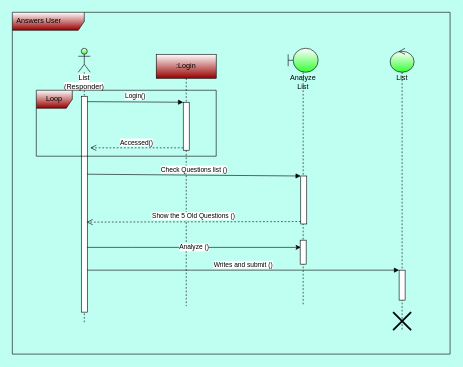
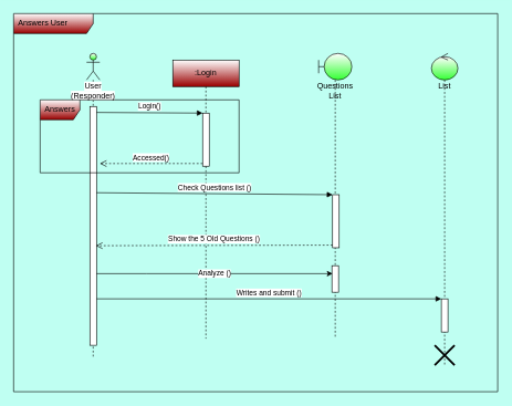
  <mxCell id="0" />
  <mxCell id="1" parent="0" />
  <mxCell id="2" value="Answers User" style="shape=umlFrame;whiteSpace=wrap;html=1;width=120;height=30;boundedLbl=1;verticalAlign=middle;align=left;spacingLeft=5;gradientColor=#990000;" vertex="1" parent="1"><mxGeometry x="20" y="20" width="730" height="570" as="geometry" /></mxCell>
- <mxCell id="3" value="&lt;span style=&quot;color: rgb(0 , 0 , 0) ; font-family: &amp;#34;helvetica&amp;#34; ; font-size: 12px ; font-style: normal ; font-weight: 400 ; letter-spacing: normal ; text-align: center ; text-indent: 0px ; text-transform: none ; word-spacing: 0px ; background-color: rgb(255 , 255 , 255) ; display: inline ; float: none&quot;&gt;List&lt;/span&gt;&lt;br style=&quot;color: rgb(0 , 0 , 0) ; font-family: &amp;#34;helvetica&amp;#34; ; font-size: 12px ; font-style: normal ; font-weight: 400 ; letter-spacing: normal ; text-align: center ; text-indent: 0px ; text-transform: none ; word-spacing: 0px ; background-color: rgb(255 , 255 , 255)&quot;&gt;&lt;span style=&quot;color: rgb(0 , 0 , 0) ; font-family: &amp;#34;helvetica&amp;#34; ; font-size: 12px ; font-style: normal ; font-weight: 400 ; letter-spacing: normal ; text-align: center ; text-indent: 0px ; text-transform: none ; word-spacing: 0px ; background-color: rgb(255 , 255 , 255) ; display: inline ; float: none&quot;&gt;(Responder)&lt;/span&gt;&lt;br&gt;" style="shape=umlLifeline;participant=umlActor;perimeter=lifelinePerimeter;whiteSpace=wrap;html=1;container=1;collapsible=0;recursiveResize=0;verticalAlign=top;spacingTop=36;outlineConnect=0;gradientColor=#33FF33;" vertex="1" parent="1"><mxGeometry x="130" y="80" width="20" height="460" as="geometry" /></mxCell>
+ <mxCell id="3" value="&lt;span style=&quot;color: rgb(0 , 0 , 0) ; font-family: &amp;#34;helvetica&amp;#34; ; font-size: 12px ; font-style: normal ; font-weight: 400 ; letter-spacing: normal ; text-align: center ; text-indent: 0px ; text-transform: none ; word-spacing: 0px ; background-color: rgb(255 , 255 , 255) ; display: inline ; float: none&quot;&gt;User&lt;/span&gt;&lt;br style=&quot;color: rgb(0 , 0 , 0) ; font-family: &amp;#34;helvetica&amp;#34; ; font-size: 12px ; font-style: normal ; font-weight: 400 ; letter-spacing: normal ; text-align: center ; text-indent: 0px ; text-transform: none ; word-spacing: 0px ; background-color: rgb(255 , 255 , 255)&quot;&gt;&lt;span style=&quot;color: rgb(0 , 0 , 0) ; font-family: &amp;#34;helvetica&amp;#34; ; font-size: 12px ; font-style: normal ; font-weight: 400 ; letter-spacing: normal ; text-align: center ; text-indent: 0px ; text-transform: none ; word-spacing: 0px ; background-color: rgb(255 , 255 , 255) ; display: inline ; float: none&quot;&gt;(Responder)&lt;/span&gt;&lt;br&gt;" style="shape=umlLifeline;participant=umlActor;perimeter=lifelinePerimeter;whiteSpace=wrap;html=1;container=1;collapsible=0;recursiveResize=0;verticalAlign=top;spacingTop=36;outlineConnect=0;gradientColor=#33FF33;" vertex="1" parent="1"><mxGeometry x="130" y="80" width="20" height="460" as="geometry" /></mxCell>
  <mxCell id="4" value="" style="html=1;points=[];perimeter=orthogonalPerimeter;" vertex="1" parent="3"><mxGeometry x="5" y="80" width="10" height="360" as="geometry" /></mxCell>
  <mxCell id="5" value=":Login" style="shape=umlLifeline;perimeter=lifelinePerimeter;whiteSpace=wrap;html=1;container=1;collapsible=0;recursiveResize=0;outlineConnect=0;gradientColor=#990000;" vertex="1" parent="1"><mxGeometry x="260" y="90" width="100" height="420" as="geometry" /></mxCell>
  <mxCell id="6" value="" style="html=1;points=[];perimeter=orthogonalPerimeter;" vertex="1" parent="5"><mxGeometry x="45" y="80" width="10" height="80" as="geometry" /></mxCell>
  <mxCell id="7" value="Login()" style="html=1;verticalAlign=bottom;endArrow=block;entryX=0;entryY=0;exitX=1;exitY=0.025;exitDx=0;exitDy=0;exitPerimeter=0;" edge="1" target="6" parent="1" source="4"><mxGeometry relative="1" as="geometry"><mxPoint x="235" y="170" as="sourcePoint" /></mxGeometry></mxCell>
  <mxCell id="8" value="Accessed()" style="html=1;verticalAlign=bottom;endArrow=open;dashed=1;endSize=8;exitX=0;exitY=0.95;entryX=1.5;entryY=0.239;entryDx=0;entryDy=0;entryPerimeter=0;" edge="1" source="6" parent="1" target="4"><mxGeometry relative="1" as="geometry"><mxPoint x="235" y="246" as="targetPoint" /></mxGeometry></mxCell>
- <mxCell id="9" value="Loop" style="shape=umlFrame;whiteSpace=wrap;html=1;gradientColor=#990000;" vertex="1" parent="1"><mxGeometry x="60" y="150" width="300" height="110" as="geometry" /></mxCell>
- <mxCell id="10" value="Analyze List" style="shape=umlLifeline;participant=umlBoundary;perimeter=lifelinePerimeter;whiteSpace=wrap;html=1;container=1;collapsible=0;recursiveResize=0;verticalAlign=top;spacingTop=36;outlineConnect=0;gradientColor=#33FF33;" vertex="1" parent="1"><mxGeometry x="480" y="80" width="50" height="430" as="geometry" /></mxCell>
+ <mxCell id="9" value="Answers" style="shape=umlFrame;whiteSpace=wrap;html=1;gradientColor=#990000;" vertex="1" parent="1"><mxGeometry x="60" y="150" width="300" height="110" as="geometry" /></mxCell>
+ <mxCell id="10" value="Questions List" style="shape=umlLifeline;participant=umlBoundary;perimeter=lifelinePerimeter;whiteSpace=wrap;html=1;container=1;collapsible=0;recursiveResize=0;verticalAlign=top;spacingTop=36;outlineConnect=0;gradientColor=#33FF33;" vertex="1" parent="1"><mxGeometry x="480" y="80" width="50" height="430" as="geometry" /></mxCell>
  <mxCell id="11" value="" style="html=1;points=[];perimeter=orthogonalPerimeter;" vertex="1" parent="10"><mxGeometry x="21" y="213" width="10" height="80" as="geometry" /></mxCell>
  <mxCell id="12" value="" style="html=1;points=[];perimeter=orthogonalPerimeter;" vertex="1" parent="10"><mxGeometry x="20" y="320" width="10" height="40" as="geometry" /></mxCell>
  <mxCell id="13" value="Check Questions list ()" style="html=1;verticalAlign=bottom;endArrow=block;entryX=0;entryY=0;exitX=0.9;exitY=0.325;exitDx=0;exitDy=0;exitPerimeter=0;" edge="1" target="11" parent="1"><mxGeometry relative="1" as="geometry"><mxPoint x="145" y="290" as="sourcePoint" /></mxGeometry></mxCell>
  <mxCell id="14" value="Show the 5 Old Questions ()" style="html=1;verticalAlign=bottom;endArrow=open;dashed=1;endSize=8;exitX=0;exitY=0.95;entryX=0.9;entryY=0.583;entryDx=0;entryDy=0;entryPerimeter=0;" edge="1" source="11" parent="1" target="4"><mxGeometry relative="1" as="geometry"><mxPoint x="431" y="369" as="targetPoint" /></mxGeometry></mxCell>
  <mxCell id="15" value="Analyze ()" style="edgeStyle=orthogonalEdgeStyle;rounded=0;orthogonalLoop=1;jettySize=auto;html=1;entryX=0.1;entryY=0.3;entryDx=0;entryDy=0;entryPerimeter=0;" edge="1" parent="1" source="4" target="12"><mxGeometry relative="1" as="geometry"><Array as="points"><mxPoint x="220" y="412" /><mxPoint x="220" y="412" /></Array></mxGeometry></mxCell>
  <mxCell id="16" value="List" style="shape=umlLifeline;participant=umlControl;perimeter=lifelinePerimeter;whiteSpace=wrap;html=1;container=1;collapsible=0;recursiveResize=0;verticalAlign=top;spacingTop=36;outlineConnect=0;gradientColor=#33FF33;" vertex="1" parent="1"><mxGeometry x="650" y="80" width="40" height="470" as="geometry" /></mxCell>
  <mxCell id="17" value="" style="html=1;points=[];perimeter=orthogonalPerimeter;" vertex="1" parent="16"><mxGeometry x="15" y="370" width="10" height="50" as="geometry" /></mxCell>
  <mxCell id="18" value="" style="shape=umlDestroy;whiteSpace=wrap;html=1;strokeWidth=3;" vertex="1" parent="16"><mxGeometry x="5" y="440" width="30" height="30" as="geometry" /></mxCell>
  <mxCell id="19" value="Writes and submit ()" style="html=1;verticalAlign=bottom;endArrow=block;" edge="1" target="17" parent="1" source="4"><mxGeometry relative="1" as="geometry"><mxPoint x="595" y="420" as="sourcePoint" /></mxGeometry></mxCell>
